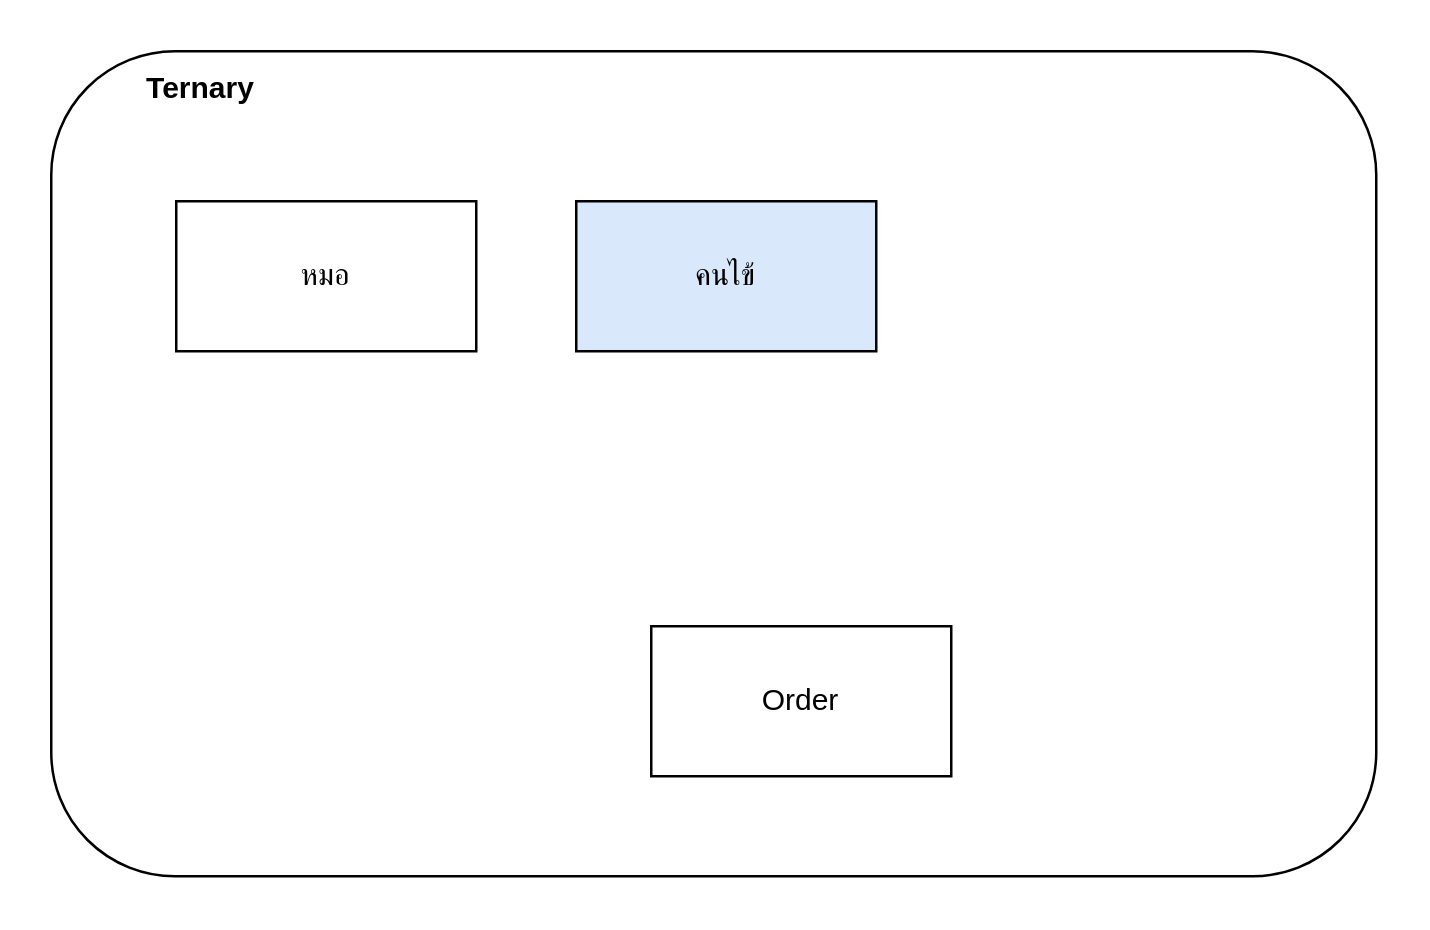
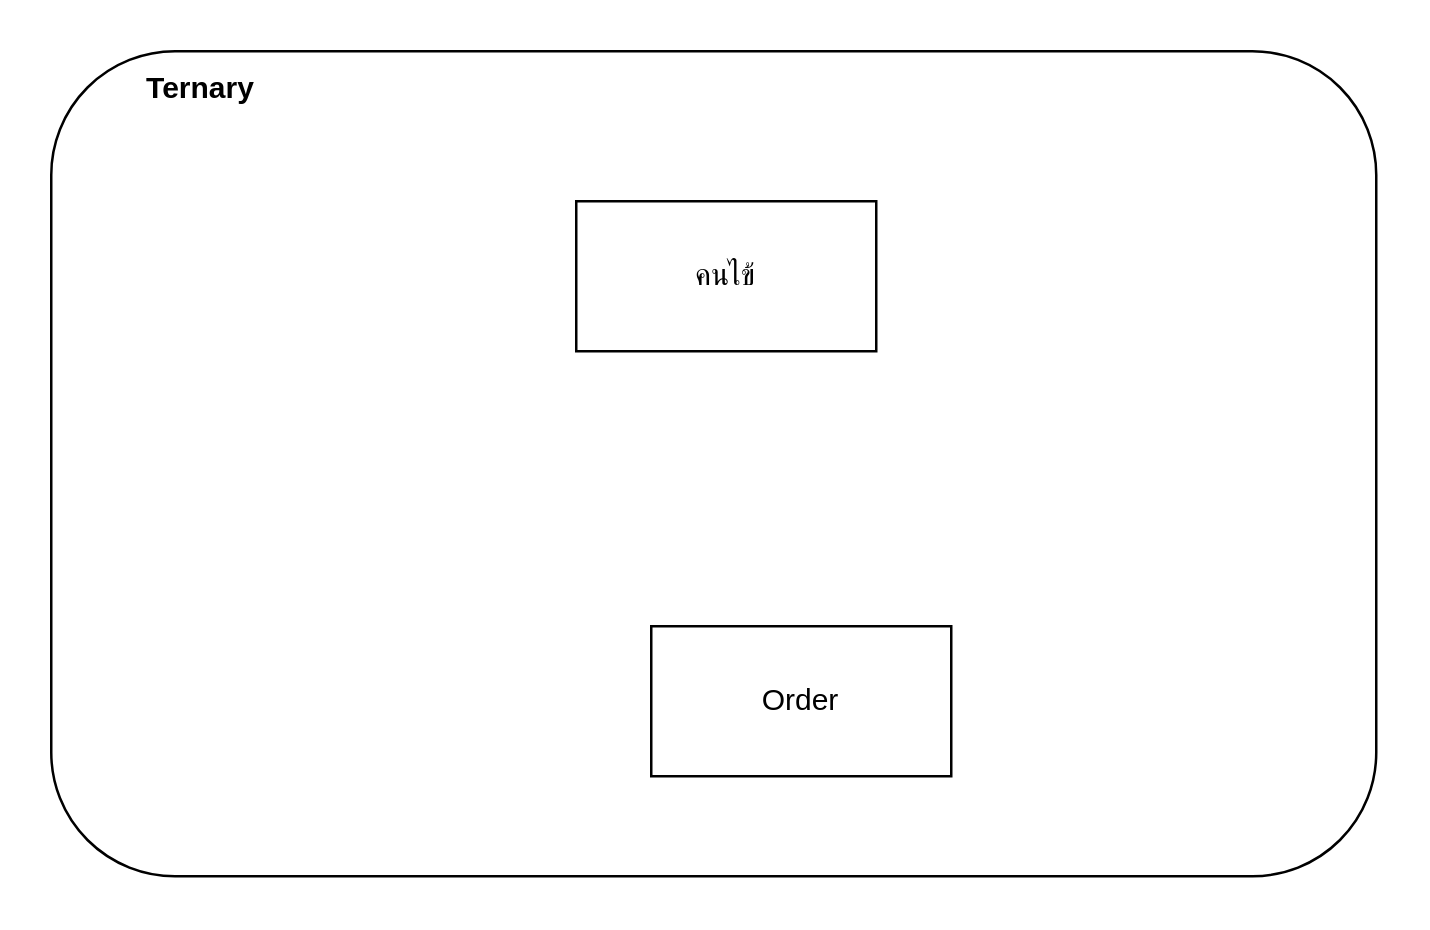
  <mxCell id="0" />
  <mxCell id="1" parent="0" />
  <mxCell id="2" value="" style="rounded=1;whiteSpace=wrap;html=1;" vertex="1" parent="1"><mxGeometry x="20" y="20" width="530" height="330" as="geometry" /></mxCell>
- <mxCell id="3" value="หมอ" style="rounded=0;whiteSpace=wrap;html=1;" vertex="1" parent="1"><mxGeometry x="70" y="80" width="120" height="60" as="geometry" /></mxCell>
- <mxCell id="4" value="คนไข้" style="rounded=0;whiteSpace=wrap;html=1;fillColor=#dae8fc;" vertex="1" parent="1"><mxGeometry x="230" y="80" width="120" height="60" as="geometry" /></mxCell>
+ <mxCell id="4" value="คนไข้" style="rounded=0;whiteSpace=wrap;html=1;" vertex="1" parent="1"><mxGeometry x="230" y="80" width="120" height="60" as="geometry" /></mxCell>
  <mxCell id="5" value="Order" style="rounded=0;whiteSpace=wrap;html=1;" vertex="1" parent="1"><mxGeometry x="260" y="250" width="120" height="60" as="geometry" /></mxCell>
  <mxCell id="6" value="Ternary" style="text;html=1;strokeColor=none;fillColor=none;align=center;verticalAlign=middle;whiteSpace=wrap;rounded=0;fontStyle=1" vertex="1" parent="1"><mxGeometry x="50" y="20" width="60" height="30" as="geometry" /></mxCell>
